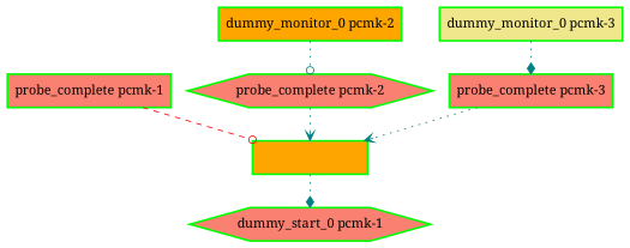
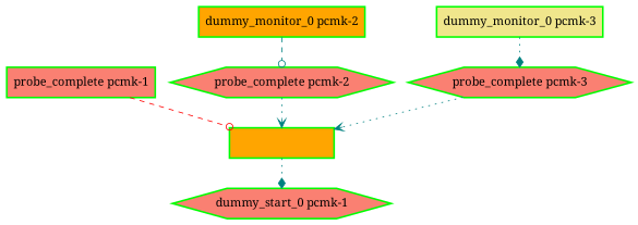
  digraph {
    fontname="Noto Serif"
    node [color=green fillcolor=salmon fontcolor=black fontname="Noto Serif" shape=box style="bold,filled"]
    edge [arrowhead=odot color=teal fontname="Noto Serif" style=dotted]
    "probe_complete pcmk-1"
    probe_complete [fillcolor=orange fontcolor=orange]
    "dummy_start_0 pcmk-1" [shape=hexagon]
    "dummy_monitor_0 pcmk-2" [fillcolor=orange]
    "probe_complete pcmk-2" [shape=hexagon]
    "dummy_monitor_0 pcmk-3" [fillcolor=khaki]
-   "probe_complete pcmk-3"
+   "probe_complete pcmk-3" [shape=hexagon]
    "probe_complete pcmk-1" -> probe_complete [color=red style=dashed]
    probe_complete -> "dummy_start_0 pcmk-1" [arrowhead=diamond]
-   "dummy_monitor_0 pcmk-2" -> "probe_complete pcmk-2"
+   "dummy_monitor_0 pcmk-2" -> "probe_complete pcmk-2" [style=dashed]
    "probe_complete pcmk-2" -> probe_complete [arrowhead=vee]
    "dummy_monitor_0 pcmk-3" -> "probe_complete pcmk-3" [arrowhead=diamond]
    "probe_complete pcmk-3" -> probe_complete [arrowhead=vee]
  }
